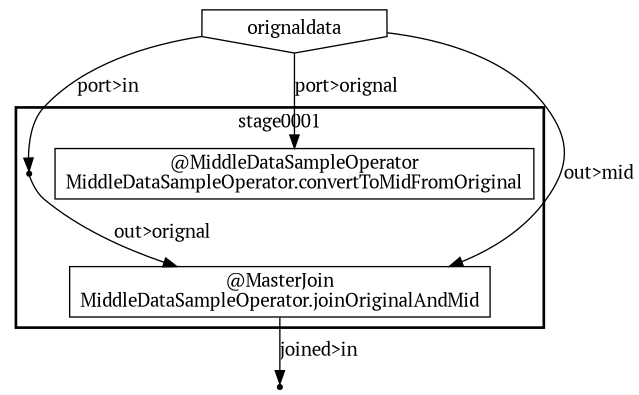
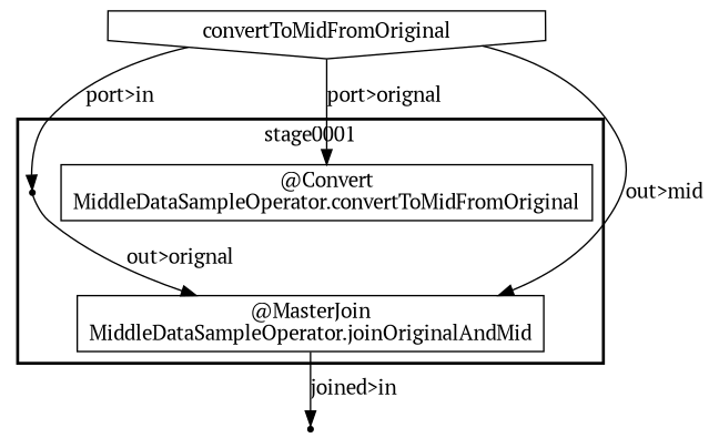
  digraph {
    fontname="PT Serif"
    node [fontname="PT Serif" shape=box]
    edge [fontname="PT Serif"]
    n1 [label="@MasterJoin\nMiddleDataSampleOperator.joinOriginalAndMid"]
    "ba521700-0e4e-4e22-9123-f7a54d49ef6a" [shape=point]
-   n3 [label="@MiddleDataSampleOperator\nMiddleDataSampleOperator.convertToMidFromOriginal"]
+   n3 [label="@Convert\nMiddleDataSampleOperator.convertToMidFromOriginal"]
    "594f8ab9-770f-4d79-843f-118c9c101175" [shape=point]
-   n5 [label=orignaldata shape=invhouse]
+   n5 [label=convertToMidFromOriginal shape=invhouse]
    subgraph cluster_1 {
      label=stage0001
      style=bold
      n1
      "ba521700-0e4e-4e22-9123-f7a54d49ef6a"
      n3
    }
    n1 -> "594f8ab9-770f-4d79-843f-118c9c101175" [label="joined>in"]
    "ba521700-0e4e-4e22-9123-f7a54d49ef6a" -> n1 [label="out>orignal"]
    n5 -> n1 [label="out>mid"]
    n5 -> "ba521700-0e4e-4e22-9123-f7a54d49ef6a" [label="port>in"]
    n5 -> n3 [label="port>orignal"]
  }
